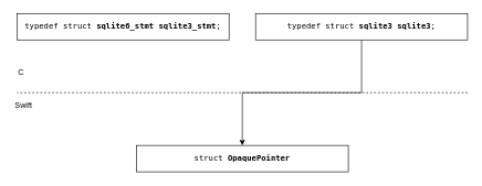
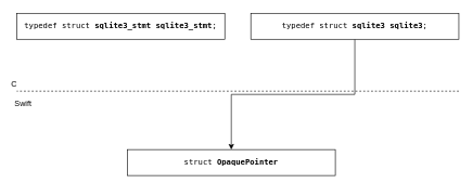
  <mxCell id="0" />
  <mxCell id="1" parent="0" />
- <mxCell id="2" value="&lt;pre&gt;typedef struct &lt;b&gt;sqlite6_stmt sqlite3_stmt&lt;/b&gt;;&lt;/pre&gt;" style="rounded=0;whiteSpace=wrap;html=1;" vertex="1" parent="1"><mxGeometry x="25" y="20" width="320" height="40" as="geometry" /></mxCell>
+ <mxCell id="2" value="&lt;pre&gt;typedef struct &lt;b&gt;sqlite3_stmt sqlite3_stmt&lt;/b&gt;;&lt;/pre&gt;" style="rounded=0;whiteSpace=wrap;html=1;" vertex="1" parent="1"><mxGeometry x="25" y="20" width="320" height="40" as="geometry" /></mxCell>
  <mxCell id="3" value="" style="edgeStyle=orthogonalEdgeStyle;rounded=0;orthogonalLoop=1;jettySize=auto;html=1;" edge="1" parent="1" source="4" target="5"><mxGeometry relative="1" as="geometry" /></mxCell>
  <mxCell id="4" value="&lt;pre&gt;typedef struct &lt;b&gt;sqlite3 sqlite3&lt;/b&gt;;&lt;/pre&gt;" style="rounded=0;whiteSpace=wrap;html=1;" vertex="1" parent="1"><mxGeometry x="385" y="20" width="320" height="40" as="geometry" /></mxCell>
- <mxCell id="5" value="&lt;figure&gt;&lt;div&gt;&lt;pre&gt;&lt;code&gt;&lt;span&gt;&lt;span&gt;struct &lt;/span&gt;&lt;b&gt;&lt;span&gt;OpaquePointer&lt;/span&gt;&lt;/b&gt;&lt;/span&gt;&lt;/code&gt;&lt;/pre&gt;&lt;/div&gt;&lt;/figure&gt;" style="rounded=0;whiteSpace=wrap;html=1;" vertex="1" parent="1"><mxGeometry x="205" y="220" width="320" height="40" as="geometry" /></mxCell>
+ <mxCell id="5" value="&lt;figure&gt;&lt;div&gt;&lt;pre&gt;&lt;code&gt;&lt;span&gt;&lt;span&gt;struct &lt;/span&gt;&lt;b&gt;&lt;span&gt;OpaquePointer&lt;/span&gt;&lt;/b&gt;&lt;/span&gt;&lt;/code&gt;&lt;/pre&gt;&lt;/div&gt;&lt;/figure&gt;" style="rounded=0;whiteSpace=wrap;html=1;" vertex="1" parent="1"><mxGeometry x="195" y="230" width="320" height="40" as="geometry" /></mxCell>
  <mxCell id="6" value="" style="endArrow=none;dashed=1;html=1;" edge="1" parent="1"><mxGeometry width="50" height="50" relative="1" as="geometry"><mxPoint x="705" y="140" as="sourcePoint" /><mxPoint x="25" y="140" as="targetPoint" /></mxGeometry></mxCell>
- <mxCell id="7" value="C" style="text;html=1;strokeColor=none;fillColor=none;align=left;verticalAlign=middle;whiteSpace=wrap;rounded=0;" vertex="1" parent="1"><mxGeometry x="25" y="100" width="40" height="20" as="geometry" /></mxCell>
+ <mxCell id="7" value="C" style="text;html=1;strokeColor=none;fillColor=none;align=left;verticalAlign=middle;whiteSpace=wrap;rounded=0;" vertex="1" parent="1"><mxGeometry x="15" y="120" width="40" height="20" as="geometry" /></mxCell>
  <mxCell id="8" value="Swift" style="text;html=1;strokeColor=none;fillColor=none;align=left;verticalAlign=middle;whiteSpace=wrap;rounded=0;" vertex="1" parent="1"><mxGeometry x="20" y="150" width="40" height="20" as="geometry" /></mxCell>
